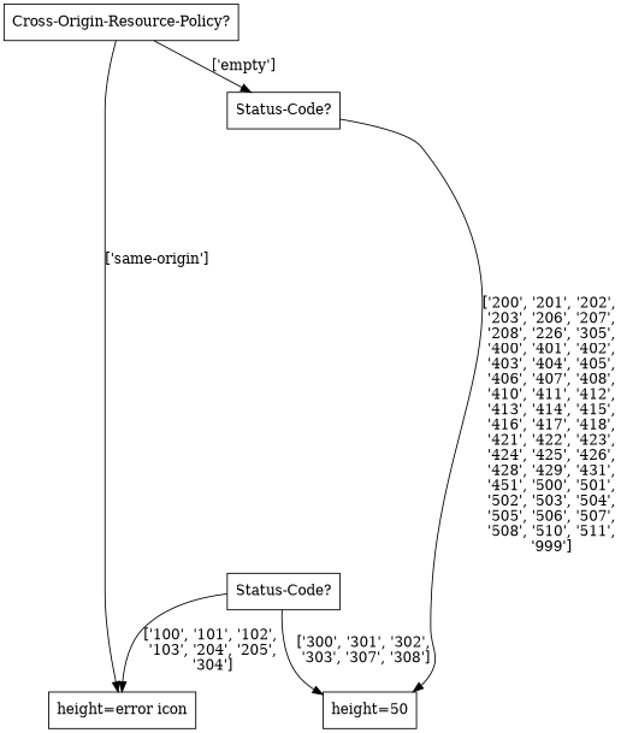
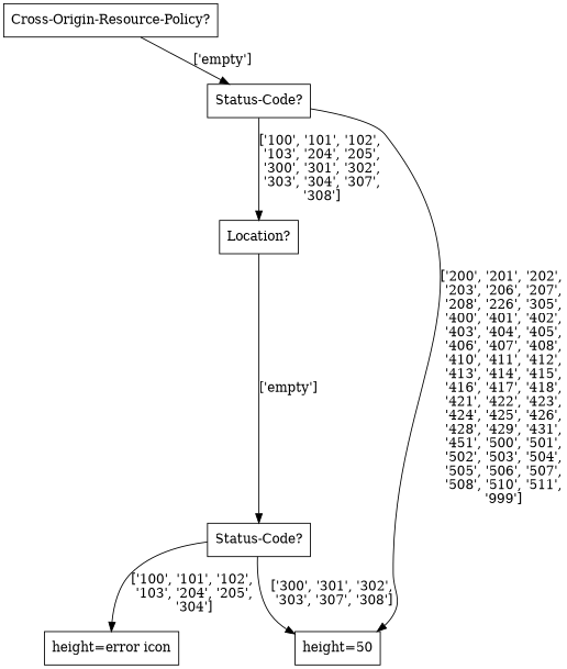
  digraph {
    node [shape=box]
    n1 [label="Cross-Origin-Resource-Policy?"]
    n2 [label="height=error icon"]
    n3 [label="Status-Code?"]
    n4 [label="height=50"]
+   n5 [label="Location?"]
    n6 [label="Status-Code?"]
-   n1 -> n2 [label="['same-origin']"]
    n1 -> n3 [label="['empty']"]
    n3 -> n4 [label="['200', '201', '202',\n '203', '206', '207',\n '208', '226', '305',\n '400', '401', '402',\n '403', '404', '405',\n '406', '407', '408',\n '410', '411', '412',\n '413', '414', '415',\n '416', '417', '418',\n '421', '422', '423',\n '424', '425', '426',\n '428', '429', '431',\n '451', '500', '501',\n '502', '503', '504',\n '505', '506', '507',\n '508', '510', '511',\n '999']"]
+   n3 -> n5 [label="['100', '101', '102',\n '103', '204', '205',\n '300', '301', '302',\n '303', '304', '307',\n '308']"]
+   n5 -> n6 [label="['empty']"]
    n6 -> n2 [label="['100', '101', '102',\n '103', '204', '205',\n '304']"]
    n6 -> n4 [label="['300', '301', '302',\n '303', '307', '308']"]
  }
